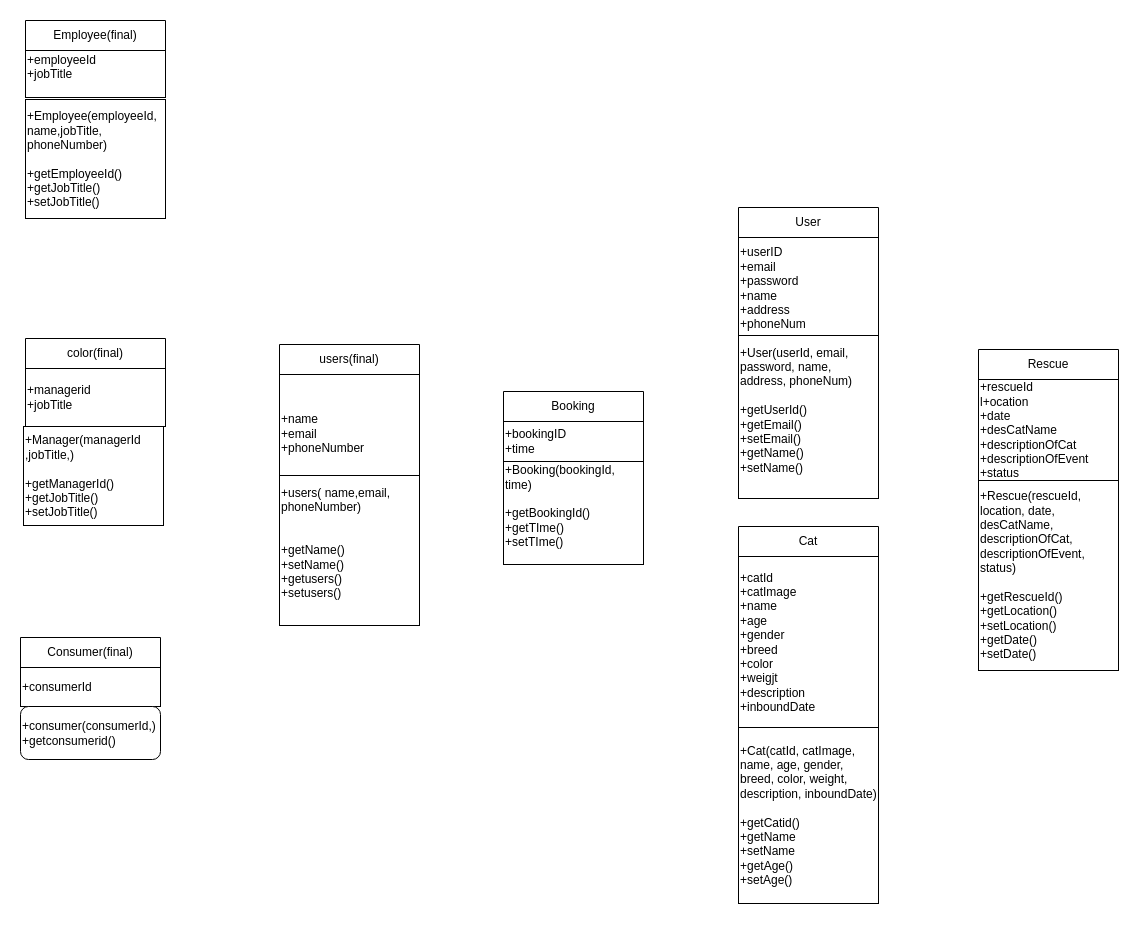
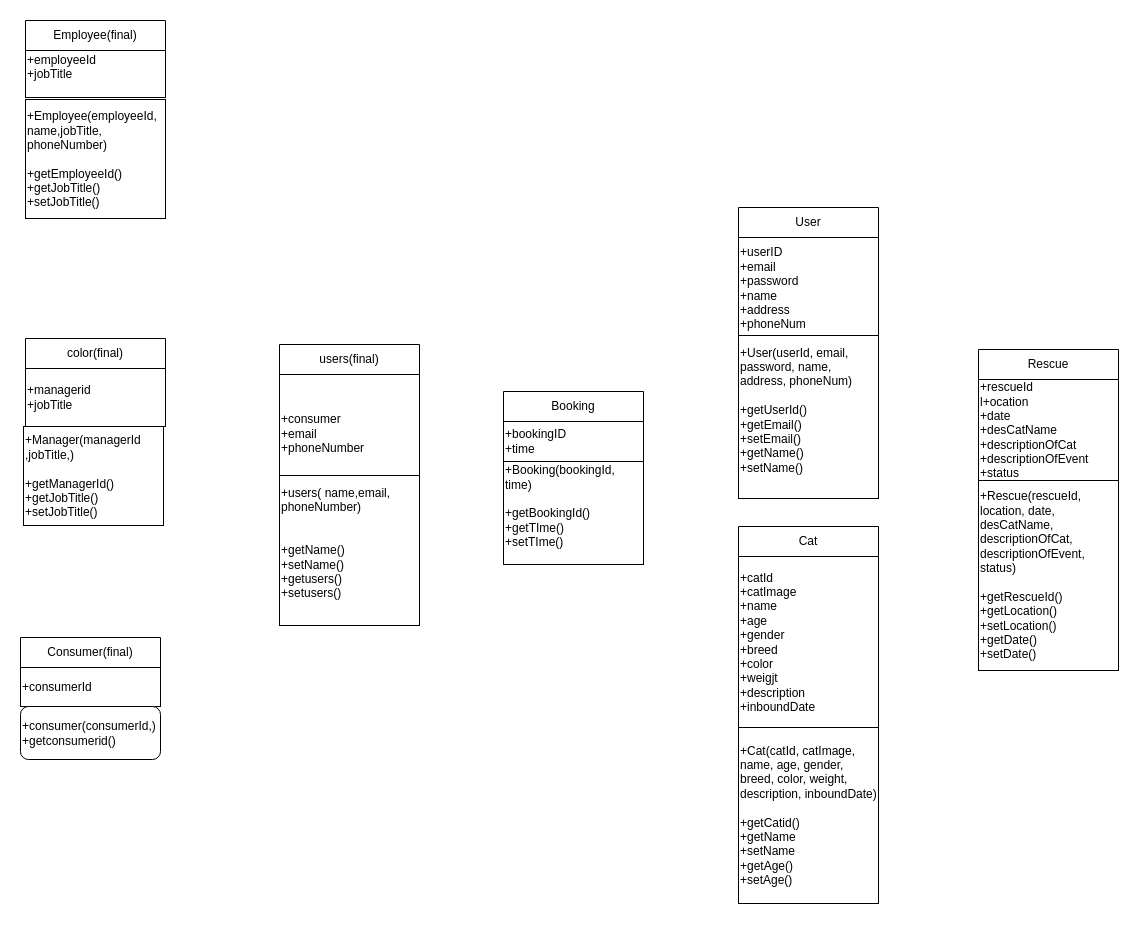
  <mxCell id="0" />
  <mxCell id="1" parent="0" />
  <mxCell id="2" value="User" style="swimlane;fontStyle=0;childLayout=stackLayout;horizontal=1;startSize=30;horizontalStack=0;resizeParent=1;resizeParentMax=0;resizeLast=0;collapsible=1;marginBottom=0;whiteSpace=wrap;html=1;" parent="1" vertex="1"><mxGeometry x="738" y="207" width="140" height="131" as="geometry" /></mxCell>
  <mxCell id="3" value="+userID&lt;div&gt;+email&lt;/div&gt;&lt;div&gt;+password&lt;/div&gt;&lt;div&gt;+name&lt;/div&gt;&lt;div&gt;+address&lt;/div&gt;&lt;div&gt;+phoneNum&lt;/div&gt;" style="rounded=0;whiteSpace=wrap;html=1;align=left;" parent="2" vertex="1"><mxGeometry y="30" width="140" height="101" as="geometry" /></mxCell>
  <mxCell id="4" style="edgeStyle=none;curved=1;rounded=0;orthogonalLoop=1;jettySize=auto;html=1;exitX=0.5;exitY=1;exitDx=0;exitDy=0;fontSize=12;startSize=8;endSize=8;" parent="2" source="3" target="3" edge="1"><mxGeometry relative="1" as="geometry" /></mxCell>
  <mxCell id="5" value="&lt;div style=&quot;&quot;&gt;&lt;span style=&quot;background-color: transparent;&quot;&gt;+User(userId, email, password, name, address, phoneNum)&lt;/span&gt;&lt;/div&gt;&lt;div style=&quot;&quot;&gt;&lt;span style=&quot;background-color: transparent;&quot;&gt;&lt;br&gt;&lt;/span&gt;&lt;/div&gt;&lt;div style=&quot;&quot;&gt;&lt;span style=&quot;background-color: transparent; color: light-dark(rgb(0, 0, 0), rgb(255, 255, 255));&quot;&gt;+getUserId()&lt;/span&gt;&lt;/div&gt;&lt;div style=&quot;&quot;&gt;+getEmail()&lt;/div&gt;&lt;div style=&quot;&quot;&gt;+setEmail()&lt;/div&gt;&lt;div style=&quot;&quot;&gt;+getName()&lt;/div&gt;&lt;div style=&quot;&quot;&gt;+setName()&lt;/div&gt;&lt;div&gt;&lt;br&gt;&lt;/div&gt;" style="rounded=0;whiteSpace=wrap;html=1;align=left;" parent="1" vertex="1"><mxGeometry x="738" y="335" width="140" height="163" as="geometry" /></mxCell>
  <mxCell id="6" value="Booking" style="swimlane;fontStyle=0;childLayout=stackLayout;horizontal=1;startSize=30;horizontalStack=0;resizeParent=1;resizeParentMax=0;resizeLast=0;collapsible=1;marginBottom=0;whiteSpace=wrap;html=1;" parent="1" vertex="1"><mxGeometry x="503" y="391" width="140" height="70" as="geometry" /></mxCell>
  <mxCell id="7" value="+bookingID&lt;br&gt;&lt;div&gt;+time&lt;/div&gt;" style="rounded=0;whiteSpace=wrap;html=1;align=left;" parent="6" vertex="1"><mxGeometry y="30" width="140" height="40" as="geometry" /></mxCell>
  <mxCell id="8" style="edgeStyle=none;curved=1;rounded=0;orthogonalLoop=1;jettySize=auto;html=1;exitX=0.5;exitY=1;exitDx=0;exitDy=0;fontSize=12;startSize=8;endSize=8;" parent="6" source="7" target="7" edge="1"><mxGeometry relative="1" as="geometry" /></mxCell>
  <mxCell id="9" value="&lt;div style=&quot;&quot;&gt;+Booking(bookingId, time)&lt;/div&gt;&lt;div style=&quot;&quot;&gt;&lt;br&gt;&lt;/div&gt;&lt;div style=&quot;&quot;&gt;+getBookingId()&lt;/div&gt;&lt;div style=&quot;&quot;&gt;+getTIme()&lt;/div&gt;&lt;div style=&quot;&quot;&gt;+setTIme()&lt;/div&gt;&lt;div style=&quot;&quot;&gt;&lt;br&gt;&lt;/div&gt;" style="rounded=0;whiteSpace=wrap;html=1;align=left;" parent="1" vertex="1"><mxGeometry x="503" y="461" width="140" height="103" as="geometry" /></mxCell>
  <mxCell id="10" value="Cat" style="swimlane;fontStyle=0;childLayout=stackLayout;horizontal=1;startSize=30;horizontalStack=0;resizeParent=1;resizeParentMax=0;resizeLast=0;collapsible=1;marginBottom=0;whiteSpace=wrap;html=1;" parent="1" vertex="1"><mxGeometry x="738" y="526" width="140" height="201" as="geometry" /></mxCell>
  <mxCell id="11" style="edgeStyle=none;curved=1;rounded=0;orthogonalLoop=1;jettySize=auto;html=1;exitX=0.5;exitY=1;exitDx=0;exitDy=0;fontSize=12;startSize=8;endSize=8;" parent="10" source="12" target="12" edge="1"><mxGeometry relative="1" as="geometry" /></mxCell>
  <mxCell id="12" value="+catId&lt;div&gt;+catImage&lt;/div&gt;&lt;div&gt;+name&lt;/div&gt;&lt;div&gt;+age&lt;/div&gt;&lt;div&gt;+gender&lt;/div&gt;&lt;div&gt;+breed&lt;/div&gt;&lt;div&gt;+color&lt;/div&gt;&lt;div&gt;+weigjt&lt;/div&gt;&lt;div&gt;+description&lt;/div&gt;&lt;div&gt;+inboundDate&lt;/div&gt;" style="rounded=0;whiteSpace=wrap;html=1;align=left;" parent="10" vertex="1"><mxGeometry y="30" width="140" height="171" as="geometry" /></mxCell>
  <mxCell id="13" value="&lt;div style=&quot;&quot;&gt;+Cat(catId, catImage, name, age, gender, breed, color, weight, description, inboundDate)&lt;/div&gt;&lt;div style=&quot;&quot;&gt;&lt;br&gt;&lt;/div&gt;&lt;div style=&quot;&quot;&gt;+getCatid()&lt;/div&gt;&lt;div style=&quot;&quot;&gt;+getName&lt;/div&gt;&lt;div style=&quot;&quot;&gt;+setName&lt;/div&gt;&lt;div style=&quot;&quot;&gt;+getAge()&lt;/div&gt;&lt;div style=&quot;&quot;&gt;+setAge()&lt;/div&gt;" style="rounded=0;whiteSpace=wrap;html=1;align=left;" parent="1" vertex="1"><mxGeometry x="738" y="727" width="140" height="176" as="geometry" /></mxCell>
  <mxCell id="14" value="color(final)" style="swimlane;fontStyle=0;childLayout=stackLayout;horizontal=1;startSize=30;horizontalStack=0;resizeParent=1;resizeParentMax=0;resizeLast=0;collapsible=1;marginBottom=0;whiteSpace=wrap;html=1;" parent="1" vertex="1"><mxGeometry x="25" y="338" width="140" height="88" as="geometry" /></mxCell>
  <mxCell id="15" value="+managerid&lt;div&gt;+j&lt;span style=&quot;background-color: transparent; color: light-dark(rgb(0, 0, 0), rgb(255, 255, 255));&quot;&gt;obTitle&lt;/span&gt;&lt;/div&gt;" style="rounded=0;whiteSpace=wrap;html=1;align=left;" parent="14" vertex="1"><mxGeometry y="30" width="140" height="58" as="geometry" /></mxCell>
  <mxCell id="16" style="edgeStyle=none;curved=1;rounded=0;orthogonalLoop=1;jettySize=auto;html=1;exitX=0.5;exitY=1;exitDx=0;exitDy=0;fontSize=12;startSize=8;endSize=8;" parent="14" source="15" target="15" edge="1"><mxGeometry relative="1" as="geometry" /></mxCell>
  <mxCell id="17" value="&lt;div style=&quot;&quot;&gt;&lt;div&gt;+Manager(managerId&lt;/div&gt;&lt;div&gt;,jobTitle,&lt;span style=&quot;background-color: transparent; color: light-dark(rgb(0, 0, 0), rgb(255, 255, 255));&quot;&gt;)&lt;/span&gt;&lt;/div&gt;&lt;div&gt;&lt;br&gt;&lt;/div&gt;&lt;/div&gt;&lt;div style=&quot;&quot;&gt;+getManagerId()&lt;/div&gt;&lt;div style=&quot;&quot;&gt;+getJobTitle()&lt;/div&gt;&lt;div style=&quot;&quot;&gt;+setJobTitle()&lt;/div&gt;" style="rounded=0;whiteSpace=wrap;html=1;align=left;" parent="1" vertex="1"><mxGeometry x="23" y="426" width="140" height="99" as="geometry" /></mxCell>
  <mxCell id="18" value="Rescue" style="swimlane;fontStyle=0;childLayout=stackLayout;horizontal=1;startSize=30;horizontalStack=0;resizeParent=1;resizeParentMax=0;resizeLast=0;collapsible=1;marginBottom=0;whiteSpace=wrap;html=1;" parent="1" vertex="1"><mxGeometry x="978" y="349" width="140" height="131" as="geometry" /></mxCell>
  <mxCell id="19" value="+rescueId&lt;div&gt;l+ocation&lt;/div&gt;&lt;div&gt;+date&lt;/div&gt;&lt;div&gt;+desCatName&lt;/div&gt;&lt;div&gt;+descriptionOfCat&lt;/div&gt;&lt;div&gt;+descriptionOfEvent&lt;/div&gt;&lt;div&gt;+status&lt;/div&gt;" style="rounded=0;whiteSpace=wrap;html=1;align=left;" parent="18" vertex="1"><mxGeometry y="30" width="140" height="101" as="geometry" /></mxCell>
  <mxCell id="20" style="edgeStyle=none;curved=1;rounded=0;orthogonalLoop=1;jettySize=auto;html=1;exitX=0.5;exitY=1;exitDx=0;exitDy=0;fontSize=12;startSize=8;endSize=8;" parent="18" source="19" target="19" edge="1"><mxGeometry relative="1" as="geometry" /></mxCell>
  <mxCell id="21" value="&lt;div style=&quot;&quot;&gt;+Rescue(rescueId, location, date, desCatName, descriptionOfCat, descriptionOfEvent, status)&lt;/div&gt;&lt;div style=&quot;&quot;&gt;&lt;br&gt;&lt;/div&gt;&lt;div style=&quot;&quot;&gt;+getRescueId()&lt;/div&gt;&lt;div style=&quot;&quot;&gt;+getLocation()&lt;/div&gt;&lt;div style=&quot;&quot;&gt;+setLocation()&lt;/div&gt;&lt;div style=&quot;&quot;&gt;+getDate()&lt;/div&gt;&lt;div style=&quot;&quot;&gt;+setDate()&lt;/div&gt;" style="rounded=0;whiteSpace=wrap;html=1;align=left;" parent="1" vertex="1"><mxGeometry x="978" y="480" width="140" height="190" as="geometry" /></mxCell>
  <mxCell id="22" value="users(final)" style="swimlane;fontStyle=0;childLayout=stackLayout;horizontal=1;startSize=30;horizontalStack=0;resizeParent=1;resizeParentMax=0;resizeLast=0;collapsible=1;marginBottom=0;whiteSpace=wrap;html=1;" vertex="1" parent="1"><mxGeometry x="279" y="344" width="140" height="133" as="geometry" /></mxCell>
- <mxCell id="23" value="&lt;br&gt;&lt;div&gt;+name&lt;/div&gt;&lt;div&gt;+email&lt;/div&gt;&lt;div&gt;+phoneNumber&lt;/div&gt;" style="rounded=0;whiteSpace=wrap;html=1;align=left;" vertex="1" parent="22"><mxGeometry y="30" width="140" height="103" as="geometry" /></mxCell>
+ <mxCell id="23" value="&lt;br&gt;&lt;div&gt;+consumer&lt;/div&gt;&lt;div&gt;+email&lt;/div&gt;&lt;div&gt;+phoneNumber&lt;/div&gt;" style="rounded=0;whiteSpace=wrap;html=1;align=left;" vertex="1" parent="22"><mxGeometry y="30" width="140" height="103" as="geometry" /></mxCell>
  <mxCell id="24" style="edgeStyle=none;curved=1;rounded=0;orthogonalLoop=1;jettySize=auto;html=1;exitX=0.5;exitY=1;exitDx=0;exitDy=0;fontSize=12;startSize=8;endSize=8;" edge="1" parent="22" source="23" target="23"><mxGeometry relative="1" as="geometry" /></mxCell>
  <mxCell id="25" value="&lt;div style=&quot;&quot;&gt;&lt;div&gt;+users( name,email,&lt;/div&gt;&lt;div&gt;phoneNumber)&lt;/div&gt;&lt;div&gt;&lt;br&gt;&lt;/div&gt;&lt;/div&gt;&lt;div style=&quot;&quot;&gt;&lt;br&gt;&lt;/div&gt;&lt;div style=&quot;&quot;&gt;+getName()&lt;/div&gt;&lt;div style=&quot;&quot;&gt;+setName()&lt;/div&gt;&lt;div style=&quot;&quot;&gt;+getusers()&lt;/div&gt;&lt;div style=&quot;&quot;&gt;+setusers()&lt;/div&gt;&lt;div style=&quot;&quot;&gt;&lt;br&gt;&lt;/div&gt;" style="rounded=0;whiteSpace=wrap;html=1;align=left;" vertex="1" parent="1"><mxGeometry x="279" y="475" width="140" height="150" as="geometry" /></mxCell>
  <mxCell id="26" value="Consumer(final)" style="swimlane;fontStyle=0;childLayout=stackLayout;horizontal=1;startSize=30;horizontalStack=0;resizeParent=1;resizeParentMax=0;resizeLast=0;collapsible=1;marginBottom=0;whiteSpace=wrap;html=1;" vertex="1" parent="1"><mxGeometry x="20" y="637" width="140" height="69" as="geometry" /></mxCell>
  <mxCell id="27" value="+consumerId" style="rounded=0;whiteSpace=wrap;html=1;align=left;" vertex="1" parent="26"><mxGeometry y="30" width="140" height="39" as="geometry" /></mxCell>
  <mxCell id="28" style="edgeStyle=none;curved=1;rounded=0;orthogonalLoop=1;jettySize=auto;html=1;exitX=0.5;exitY=1;exitDx=0;exitDy=0;fontSize=12;startSize=8;endSize=8;" edge="1" parent="26" source="27" target="27"><mxGeometry relative="1" as="geometry" /></mxCell>
  <mxCell id="29" value="&lt;div style=&quot;&quot;&gt;&lt;div&gt;+consumer(consumerId,&lt;span style=&quot;background-color: transparent; color: light-dark(rgb(0, 0, 0), rgb(255, 255, 255));&quot;&gt;)&lt;/span&gt;&lt;/div&gt;&lt;/div&gt;&lt;div style=&quot;&quot;&gt;+getconsumerid()&lt;br&gt;&lt;/div&gt;" style="whiteSpace=wrap;html=1;align=left;rounded=1;" vertex="1" parent="1"><mxGeometry x="20" y="706" width="140" height="53" as="geometry" /></mxCell>
  <mxCell id="30" value="Employee(final)" style="swimlane;fontStyle=0;childLayout=stackLayout;horizontal=1;startSize=30;horizontalStack=0;resizeParent=1;resizeParentMax=0;resizeLast=0;collapsible=1;marginBottom=0;whiteSpace=wrap;html=1;" vertex="1" parent="1"><mxGeometry x="25" y="20" width="140" height="77" as="geometry" /></mxCell>
  <mxCell id="31" value="+employeeId&lt;div&gt;+j&lt;span style=&quot;background-color: transparent; color: light-dark(rgb(0, 0, 0), rgb(255, 255, 255));&quot;&gt;obTitle&lt;/span&gt;&lt;/div&gt;&lt;div&gt;&lt;br&gt;&lt;/div&gt;" style="rounded=0;whiteSpace=wrap;html=1;align=left;" vertex="1" parent="30"><mxGeometry y="30" width="140" height="47" as="geometry" /></mxCell>
  <mxCell id="32" style="edgeStyle=none;curved=1;rounded=0;orthogonalLoop=1;jettySize=auto;html=1;exitX=0.5;exitY=1;exitDx=0;exitDy=0;fontSize=12;startSize=8;endSize=8;" edge="1" parent="30" source="31" target="31"><mxGeometry relative="1" as="geometry" /></mxCell>
  <mxCell id="33" value="&lt;div style=&quot;&quot;&gt;&lt;div&gt;+Employee(employeeId, name,jobTitle,&lt;/div&gt;&lt;div&gt;phoneNumber)&lt;/div&gt;&lt;div&gt;&lt;br&gt;&lt;/div&gt;&lt;/div&gt;&lt;div style=&quot;&quot;&gt;+getEmployeeId()&lt;/div&gt;&lt;div style=&quot;&quot;&gt;+getJobTitle()&lt;/div&gt;&lt;div style=&quot;&quot;&gt;+setJobTitle()&lt;/div&gt;" style="rounded=0;whiteSpace=wrap;html=1;align=left;" vertex="1" parent="1"><mxGeometry x="25" y="99" width="140" height="119" as="geometry" /></mxCell>
  <mxCell id="34" style="edgeStyle=none;curved=1;rounded=0;orthogonalLoop=1;jettySize=auto;html=1;exitX=0.5;exitY=1;exitDx=0;exitDy=0;fontSize=12;startSize=8;endSize=8;" edge="1" parent="1" source="29" target="29"><mxGeometry relative="1" as="geometry" /></mxCell>
